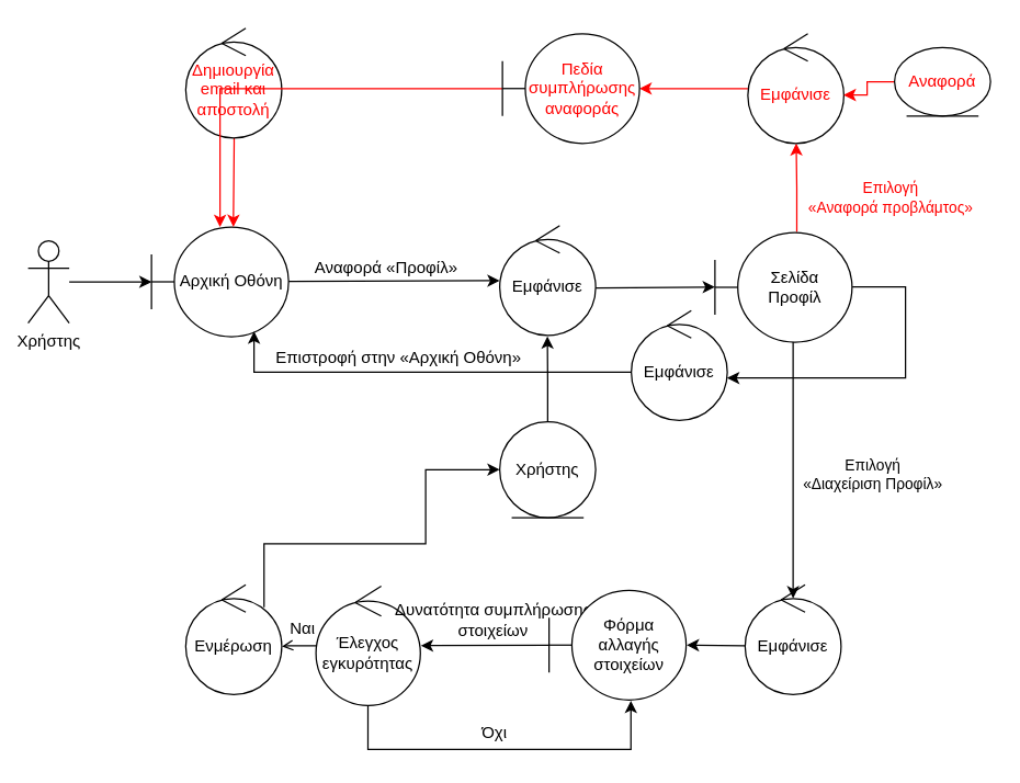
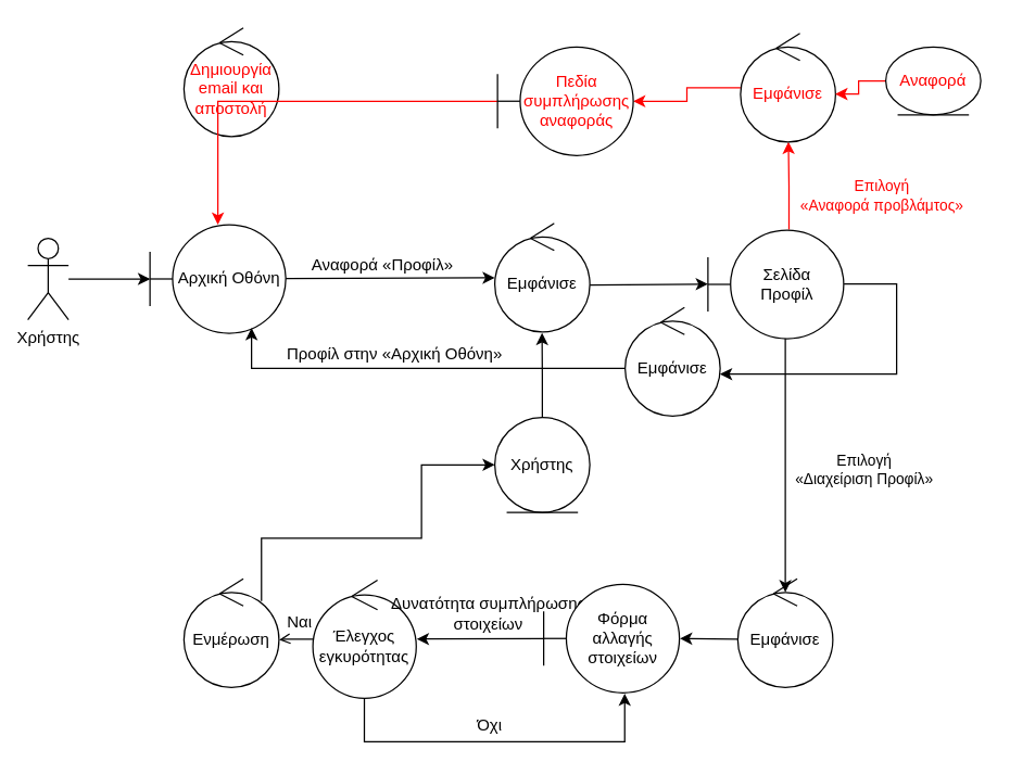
  <mxCell id="0" />
  <mxCell id="1" parent="0" />
  <mxCell id="2" style="rounded=0;orthogonalLoop=1;jettySize=auto;html=1;" parent="1" source="4" target="7" edge="1"><mxGeometry relative="1" as="geometry" /></mxCell>
  <mxCell id="3" style="edgeStyle=orthogonalEdgeStyle;rounded=0;orthogonalLoop=1;jettySize=auto;html=1;exitX=0.597;exitY=-0.004;exitDx=0;exitDy=0;exitPerimeter=0;entryX=0.504;entryY=0.999;entryDx=0;entryDy=0;entryPerimeter=0;strokeColor=#FF0000;" parent="1" source="18" target="23" edge="1"><mxGeometry relative="1" as="geometry" /></mxCell>
  <mxCell id="4" value="Αρχική Οθόνη" style="shape=umlBoundary;whiteSpace=wrap;html=1;" parent="1" vertex="1"><mxGeometry x="110" y="165" width="100" height="80" as="geometry" /></mxCell>
  <mxCell id="5" value="Αναφορά «Προφίλ»" style="text;html=1;align=center;verticalAlign=middle;resizable=0;points=[];autosize=1;strokeColor=none;fillColor=none;" parent="1" vertex="1"><mxGeometry x="221" y="180" width="120" height="30" as="geometry" /></mxCell>
  <mxCell id="6" style="rounded=0;orthogonalLoop=1;jettySize=auto;html=1;entryX=0;entryY=0.497;entryDx=0;entryDy=0;entryPerimeter=0;exitX=1;exitY=0.568;exitDx=0;exitDy=0;exitPerimeter=0;" parent="1" source="7" target="18" edge="1"><mxGeometry relative="1" as="geometry"><mxPoint x="456" y="288" as="targetPoint" /></mxGeometry></mxCell>
  <mxCell id="7" value="Εμφάνισε" style="ellipse;shape=umlControl;whiteSpace=wrap;html=1;" parent="1" vertex="1"><mxGeometry x="364" y="164" width="70" height="80" as="geometry" /></mxCell>
  <mxCell id="8" style="rounded=0;orthogonalLoop=1;jettySize=auto;html=1;entryX=0.5;entryY=0.124;entryDx=0;entryDy=0;entryPerimeter=0;exitX=0.57;exitY=0.988;exitDx=0;exitDy=0;exitPerimeter=0;" parent="1" source="18" target="11" edge="1"><mxGeometry relative="1" as="geometry"><mxPoint x="450" y="368" as="sourcePoint" /></mxGeometry></mxCell>
  <mxCell id="9" value="&lt;span style=&quot;font-size: 11px;&quot;&gt;Επιλογή &lt;br&gt;«Διαχείριση Προφίλ»&lt;br style=&quot;font-size: 11px;&quot;&gt;&lt;/span&gt;" style="text;html=1;align=center;verticalAlign=middle;resizable=0;points=[];autosize=1;strokeColor=none;fillColor=none;rotation=0;fontSize=11;" parent="1" vertex="1"><mxGeometry x="571" y="326" width="130" height="40" as="geometry" /></mxCell>
  <mxCell id="10" style="rounded=0;orthogonalLoop=1;jettySize=auto;html=1;entryX=1.004;entryY=0.5;entryDx=0;entryDy=0;exitX=-0.004;exitY=0.556;exitDx=0;exitDy=0;exitPerimeter=0;entryPerimeter=0;" parent="1" source="11" target="37" edge="1"><mxGeometry relative="1" as="geometry"><mxPoint x="491" y="362" as="targetPoint" /></mxGeometry></mxCell>
  <mxCell id="11" value="Εμφάνισε" style="ellipse;shape=umlControl;whiteSpace=wrap;html=1;" parent="1" vertex="1"><mxGeometry x="543" y="426" width="70" height="80" as="geometry" /></mxCell>
  <mxCell id="12" style="rounded=0;orthogonalLoop=1;jettySize=auto;html=1;exitX=0;exitY=0.5;exitDx=0;exitDy=0;entryX=1.005;entryY=0.499;entryDx=0;entryDy=0;entryPerimeter=0;exitPerimeter=0;" parent="1" source="37" target="28" edge="1"><mxGeometry relative="1" as="geometry"><mxPoint x="329.79" y="547.68" as="targetPoint" /><mxPoint x="411" y="362" as="sourcePoint" /></mxGeometry></mxCell>
  <mxCell id="13" style="edgeStyle=orthogonalEdgeStyle;rounded=0;orthogonalLoop=1;jettySize=auto;html=1;exitX=1.002;exitY=0.496;exitDx=0;exitDy=0;exitPerimeter=0;entryX=0.998;entryY=0.614;entryDx=0;entryDy=0;entryPerimeter=0;" parent="1" source="18" target="39" edge="1"><mxGeometry relative="1" as="geometry"><mxPoint x="290" y="256" as="targetPoint" /><mxPoint x="459" y="430" as="sourcePoint" /><Array as="points"><mxPoint x="660" y="209" /><mxPoint x="660" y="275" /></Array></mxGeometry></mxCell>
  <mxCell id="14" style="edgeStyle=none;rounded=0;orthogonalLoop=1;jettySize=auto;html=1;entryX=0.592;entryY=0.006;entryDx=0;entryDy=0;entryPerimeter=0;" parent="1" edge="1"><mxGeometry relative="1" as="geometry"><mxPoint x="330" y="386" as="sourcePoint" /></mxGeometry></mxCell>
  <mxCell id="15" style="edgeStyle=none;rounded=0;orthogonalLoop=1;jettySize=auto;html=1;entryX=1;entryY=0.538;entryDx=0;entryDy=0;entryPerimeter=0;exitX=-0.002;exitY=0.5;exitDx=0;exitDy=0;exitPerimeter=0;" parent="1" edge="1"><mxGeometry relative="1" as="geometry"><mxPoint x="114.8" y="346" as="sourcePoint" /></mxGeometry></mxCell>
- <mxCell id="16" style="edgeStyle=orthogonalEdgeStyle;rounded=0;orthogonalLoop=1;jettySize=auto;html=1;strokeColor=#FF0000;exitX=0.504;exitY=1.002;exitDx=0;exitDy=0;exitPerimeter=0;entryX=0.597;entryY=-0.001;entryDx=0;entryDy=0;entryPerimeter=0;" parent="1" source="17" target="4" edge="1"><mxGeometry relative="1" as="geometry"><mxPoint x="170" y="166" as="targetPoint" /><Array as="points"><mxPoint x="170" y="103" /><mxPoint x="170" y="103" /></Array></mxGeometry></mxCell>
  <mxCell id="17" value="Δημιουργία email και αποστολή" style="ellipse;shape=umlControl;whiteSpace=wrap;html=1;strokeColor=#000000;fontColor=#ff0000;" parent="1" vertex="1"><mxGeometry x="135" y="20" width="70" height="80" as="geometry" /></mxCell>
  <mxCell id="18" value="Σελίδα&lt;br&gt;Προφίλ" style="shape=umlBoundary;whiteSpace=wrap;html=1;" parent="1" vertex="1"><mxGeometry x="521" y="169" width="100" height="80" as="geometry" /></mxCell>
  <mxCell id="19" style="edgeStyle=orthogonalEdgeStyle;rounded=0;orthogonalLoop=1;jettySize=auto;html=1;entryX=0.001;entryY=0.501;entryDx=0;entryDy=0;entryPerimeter=0;" parent="1" source="20" target="4" edge="1"><mxGeometry relative="1" as="geometry" /></mxCell>
  <mxCell id="20" value="Χρήστης" style="shape=umlActor;verticalLabelPosition=bottom;verticalAlign=top;html=1;flipH=0;flipV=0;" parent="1" vertex="1"><mxGeometry x="20" y="175" width="30" height="60" as="geometry" /></mxCell>
  <mxCell id="21" style="edgeStyle=none;rounded=0;orthogonalLoop=1;jettySize=auto;html=1;entryX=1;entryY=0.59;entryDx=0;entryDy=0;entryPerimeter=0;" parent="1" edge="1"><mxGeometry relative="1" as="geometry"><mxPoint x="210" y="463.2" as="targetPoint" /></mxGeometry></mxCell>
  <mxCell id="22" style="edgeStyle=orthogonalEdgeStyle;rounded=0;orthogonalLoop=1;jettySize=auto;html=1;entryX=0.999;entryY=0.5;entryDx=0;entryDy=0;entryPerimeter=0;strokeColor=#FF0000;" parent="1" source="23" target="33" edge="1"><mxGeometry relative="1" as="geometry" /></mxCell>
  <mxCell id="23" value="Εμφάνισε" style="ellipse;shape=umlControl;whiteSpace=wrap;html=1;fontColor=#ff0000;strokeColor=#000000;" parent="1" vertex="1"><mxGeometry x="545" y="24" width="70" height="80" as="geometry" /></mxCell>
  <mxCell id="24" style="edgeStyle=orthogonalEdgeStyle;rounded=0;orthogonalLoop=1;jettySize=auto;html=1;entryX=0.998;entryY=0.559;entryDx=0;entryDy=0;entryPerimeter=0;strokeColor=#FF0000;" parent="1" source="25" target="23" edge="1"><mxGeometry relative="1" as="geometry" /></mxCell>
  <mxCell id="25" value="Αναφορά" style="ellipse;shape=umlEntity;whiteSpace=wrap;html=1;strokeColor=#000000;fontColor=#ff0000;" parent="1" vertex="1"><mxGeometry x="652" y="34" width="70" height="50" as="geometry" /></mxCell>
  <mxCell id="26" style="edgeStyle=orthogonalEdgeStyle;rounded=0;orthogonalLoop=1;jettySize=auto;html=1;entryX=1.002;entryY=0.563;entryDx=0;entryDy=0;entryPerimeter=0;endArrow=open;" parent="1" source="28" target="30" edge="1"><mxGeometry relative="1" as="geometry" /></mxCell>
  <mxCell id="27" style="edgeStyle=orthogonalEdgeStyle;rounded=0;orthogonalLoop=1;jettySize=auto;html=1;entryX=0.597;entryY=1.008;entryDx=0;entryDy=0;entryPerimeter=0;exitX=0.498;exitY=0.999;exitDx=0;exitDy=0;exitPerimeter=0;" parent="1" source="28" target="37" edge="1"><mxGeometry relative="1" as="geometry"><Array as="points"><mxPoint x="268" y="546" /><mxPoint x="460" y="546" /></Array></mxGeometry></mxCell>
  <mxCell id="28" value="Έλεγχος&lt;br&gt;εγκυρότητας" style="ellipse;shape=umlControl;whiteSpace=wrap;html=1;" parent="1" vertex="1"><mxGeometry x="230" y="427" width="76.13" height="87" as="geometry" /></mxCell>
  <mxCell id="29" value="Δυνατότητα συμπλήρωσης&lt;br&gt;στοιχείων" style="text;html=1;align=center;verticalAlign=middle;resizable=0;points=[];autosize=1;strokeColor=none;fillColor=none;" parent="1" vertex="1"><mxGeometry x="294" y="432" width="130" height="40" as="geometry" /></mxCell>
  <mxCell id="30" value="Ενμέρωση" style="ellipse;shape=umlControl;whiteSpace=wrap;html=1;" parent="1" vertex="1"><mxGeometry x="135" y="426" width="70" height="80" as="geometry" /></mxCell>
  <mxCell id="31" value="&lt;span style=&quot;font-size: 11px;&quot;&gt;Επιλογή &lt;br&gt;«Αναφορά προβλάμτος»&lt;br style=&quot;font-size: 11px;&quot;&gt;&lt;/span&gt;" style="text;html=1;align=center;verticalAlign=middle;resizable=0;points=[];autosize=1;strokeColor=none;fillColor=none;rotation=0;fontSize=11;fontColor=#ff0000;" parent="1" vertex="1"><mxGeometry x="579" y="124" width="140" height="40" as="geometry" /></mxCell>
  <mxCell id="32" style="edgeStyle=orthogonalEdgeStyle;rounded=0;orthogonalLoop=1;jettySize=auto;html=1;strokeColor=#FF0000;" parent="1" source="33" target="4" edge="1"><mxGeometry relative="1" as="geometry" /></mxCell>
- <mxCell id="33" value="&lt;font color=&quot;#ff0000&quot;&gt;Πεδία συμπλήρωσης αναφοράς&lt;/font&gt;" style="shape=umlBoundary;whiteSpace=wrap;html=1;" parent="1" vertex="1"><mxGeometry x="366" y="24" width="100" height="80" as="geometry" /></mxCell>
- <mxCell id="34" value="Επιστροφή στην «Αρχική Οθόνη»" style="text;html=1;align=center;verticalAlign=middle;resizable=0;points=[];autosize=1;strokeColor=none;fillColor=none;" parent="1" vertex="1"><mxGeometry x="190" y="246" width="200" height="30" as="geometry" /></mxCell>
+ <mxCell id="33" value="&lt;font color=&quot;#ff0000&quot;&gt;Πεδία συμπλήρωσης αναφοράς&lt;/font&gt;" style="shape=umlBoundary;whiteSpace=wrap;html=1;" parent="1" vertex="1"><mxGeometry x="366" y="34" width="100" height="80" as="geometry" /></mxCell>
+ <mxCell id="34" value="Προφίλ στην «Αρχική Οθόνη»" style="text;html=1;align=center;verticalAlign=middle;resizable=0;points=[];autosize=1;strokeColor=none;fillColor=none;" parent="1" vertex="1"><mxGeometry x="190" y="246" width="200" height="30" as="geometry" /></mxCell>
  <mxCell id="35" style="edgeStyle=orthogonalEdgeStyle;rounded=0;orthogonalLoop=1;jettySize=auto;html=1;entryX=0.497;entryY=1.009;entryDx=0;entryDy=0;entryPerimeter=0;" parent="1" source="36" target="7" edge="1"><mxGeometry relative="1" as="geometry" /></mxCell>
  <mxCell id="36" value="Χρήστης" style="ellipse;shape=umlEntity;whiteSpace=wrap;html=1;" parent="1" vertex="1"><mxGeometry x="364" y="307" width="70" height="70" as="geometry" /></mxCell>
  <mxCell id="37" value="Φόρμα αλλαγής στοιχείων" style="shape=umlBoundary;whiteSpace=wrap;html=1;" parent="1" vertex="1"><mxGeometry x="400" y="430" width="100" height="80" as="geometry" /></mxCell>
  <mxCell id="38" style="rounded=0;orthogonalLoop=1;jettySize=auto;html=1;entryX=0.748;entryY=0.952;entryDx=0;entryDy=0;entryPerimeter=0;exitX=-0.004;exitY=0.561;exitDx=0;exitDy=0;exitPerimeter=0;edgeStyle=orthogonalEdgeStyle;" parent="1" source="39" edge="1"><mxGeometry relative="1" as="geometry"><mxPoint x="279.72" y="254.72" as="sourcePoint" /><mxPoint x="184.8" y="241.16" as="targetPoint" /><Array as="points"><mxPoint x="185" y="271" /></Array></mxGeometry></mxCell>
  <mxCell id="39" value="Εμφάνισε" style="ellipse;shape=umlControl;whiteSpace=wrap;html=1;" parent="1" vertex="1"><mxGeometry x="460" y="226" width="70" height="80" as="geometry" /></mxCell>
  <mxCell id="40" value="Ναι" style="text;html=1;align=center;verticalAlign=middle;resizable=0;points=[];autosize=1;strokeColor=none;fillColor=none;" parent="1" vertex="1"><mxGeometry x="200" y="443" width="40" height="30" as="geometry" /></mxCell>
  <mxCell id="41" value="Όχι" style="text;html=1;align=center;verticalAlign=middle;resizable=0;points=[];autosize=1;strokeColor=none;fillColor=none;" parent="1" vertex="1"><mxGeometry x="340" y="519" width="40" height="30" as="geometry" /></mxCell>
  <mxCell id="42" style="edgeStyle=orthogonalEdgeStyle;rounded=0;orthogonalLoop=1;jettySize=auto;html=1;entryX=0;entryY=0.5;entryDx=0;entryDy=0;exitX=0.816;exitY=0.205;exitDx=0;exitDy=0;exitPerimeter=0;" parent="1" source="30" target="36" edge="1"><mxGeometry relative="1" as="geometry"><mxPoint x="375" y="296" as="sourcePoint" /><mxPoint x="409" y="255" as="targetPoint" /><Array as="points"><mxPoint x="192" y="396" /><mxPoint x="310" y="396" /><mxPoint x="310" y="342" /></Array></mxGeometry></mxCell>
